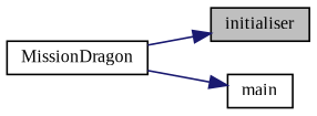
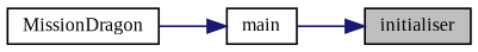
  digraph {
    fontname="Liberation Serif"
    rankdir=RL
    node [color=black fillcolor=white fontname="Liberation Serif" fontsize=10 shape=record style=filled]
    edge [color=midnightblue dir=back fontname="Liberation Serif" fontsize=10 labelfontname=Helvetica labelfontsize=10 style=solid]
    n1 [fillcolor=grey75 fontcolor=black height=0.2 label=initialiser width=0.4]
    n2 [height=0.2 label=MissionDragon width=0.4]
    n3 [height=0.2 label=main width=0.4]
-   n1 -> n2
+   n1 -> n3
    n3 -> n2
  }
